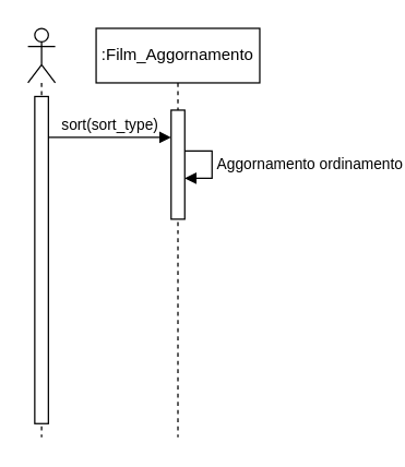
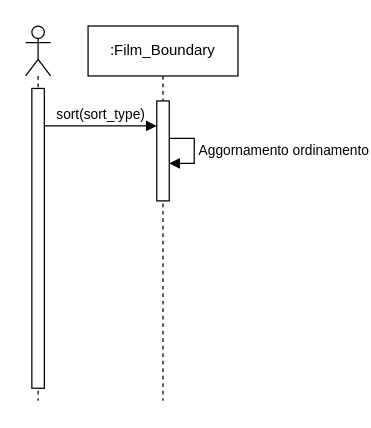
  <mxCell id="0" />
  <mxCell id="1" parent="0" />
  <mxCell id="2" value="" style="shape=umlLifeline;perimeter=lifelinePerimeter;whiteSpace=wrap;html=1;container=1;dropTarget=0;collapsible=0;recursiveResize=0;outlineConnect=0;portConstraint=eastwest;newEdgeStyle={&quot;curved&quot;:0,&quot;rounded&quot;:0};participant=umlActor;" vertex="1" parent="1"><mxGeometry x="20" y="20" width="20" height="300" as="geometry" /></mxCell>
  <mxCell id="3" value="" style="html=1;points=[[0,0,0,0,5],[0,1,0,0,-5],[1,0,0,0,5],[1,1,0,0,-5]];perimeter=orthogonalPerimeter;outlineConnect=0;targetShapes=umlLifeline;portConstraint=eastwest;newEdgeStyle={&quot;curved&quot;:0,&quot;rounded&quot;:0};" vertex="1" parent="2"><mxGeometry x="5" y="50" width="10" height="240" as="geometry" /></mxCell>
- <mxCell id="4" value=":Film_Aggornamento" style="shape=umlLifeline;perimeter=lifelinePerimeter;whiteSpace=wrap;html=1;container=1;dropTarget=0;collapsible=0;recursiveResize=0;outlineConnect=0;portConstraint=eastwest;newEdgeStyle={&quot;curved&quot;:0,&quot;rounded&quot;:0};" vertex="1" parent="1"><mxGeometry x="70" y="20" width="120" height="300" as="geometry" /></mxCell>
+ <mxCell id="4" value=":Film_Boundary" style="shape=umlLifeline;perimeter=lifelinePerimeter;whiteSpace=wrap;html=1;container=1;dropTarget=0;collapsible=0;recursiveResize=0;outlineConnect=0;portConstraint=eastwest;newEdgeStyle={&quot;curved&quot;:0,&quot;rounded&quot;:0};" vertex="1" parent="1"><mxGeometry x="70" y="20" width="120" height="300" as="geometry" /></mxCell>
  <mxCell id="5" value="" style="html=1;points=[[0,0,0,0,5],[0,1,0,0,-5],[1,0,0,0,5],[1,1,0,0,-5]];perimeter=orthogonalPerimeter;outlineConnect=0;targetShapes=umlLifeline;portConstraint=eastwest;newEdgeStyle={&quot;curved&quot;:0,&quot;rounded&quot;:0};" vertex="1" parent="4"><mxGeometry x="55" y="60" width="10" height="80" as="geometry" /></mxCell>
  <mxCell id="6" value="Aggornamento ordinamento" style="html=1;align=left;spacingLeft=2;endArrow=block;rounded=0;edgeStyle=orthogonalEdgeStyle;curved=0;rounded=0;" edge="1" parent="4" source="5" target="5"><mxGeometry relative="1" as="geometry"><mxPoint x="100" y="90" as="sourcePoint" /><Array as="points" /><mxPoint x="105" y="120" as="targetPoint" /></mxGeometry></mxCell>
  <mxCell id="7" value="sort(sort_type)" style="html=1;verticalAlign=bottom;endArrow=block;curved=0;rounded=0;" edge="1" parent="1" source="3" target="5"><mxGeometry width="80" relative="1" as="geometry"><mxPoint x="190" y="120" as="sourcePoint" /><mxPoint x="270" y="120" as="targetPoint" /><Array as="points"><mxPoint x="100" y="100" /></Array></mxGeometry></mxCell>
